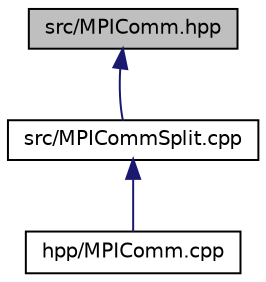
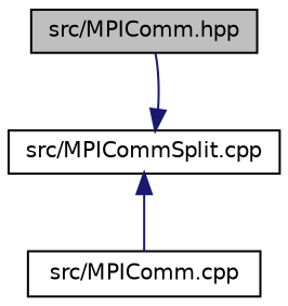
  digraph {
    node [color=black fillcolor=white fontname=Helvetica fontsize=10 shape=record style=filled]
    edge [color=midnightblue dir=back fontname=Helvetica fontsize=10 labelfontname=Helvetica labelfontsize=10 style=solid]
    n1 [fillcolor=grey75 fontcolor=black height=0.2 label="src/MPIComm.hpp" width=0.4]
    n2 [height=0.2 label="src/MPICommSplit.cpp" width=0.4]
-   n3 [height=0.2 label="hpp/MPIComm.cpp" width=0.4]
-   n1 -> n2
+   n3 [height=0.2 label="src/MPIComm.cpp" width=0.4]
+   n2 -> n1
    n2 -> n3
  }
